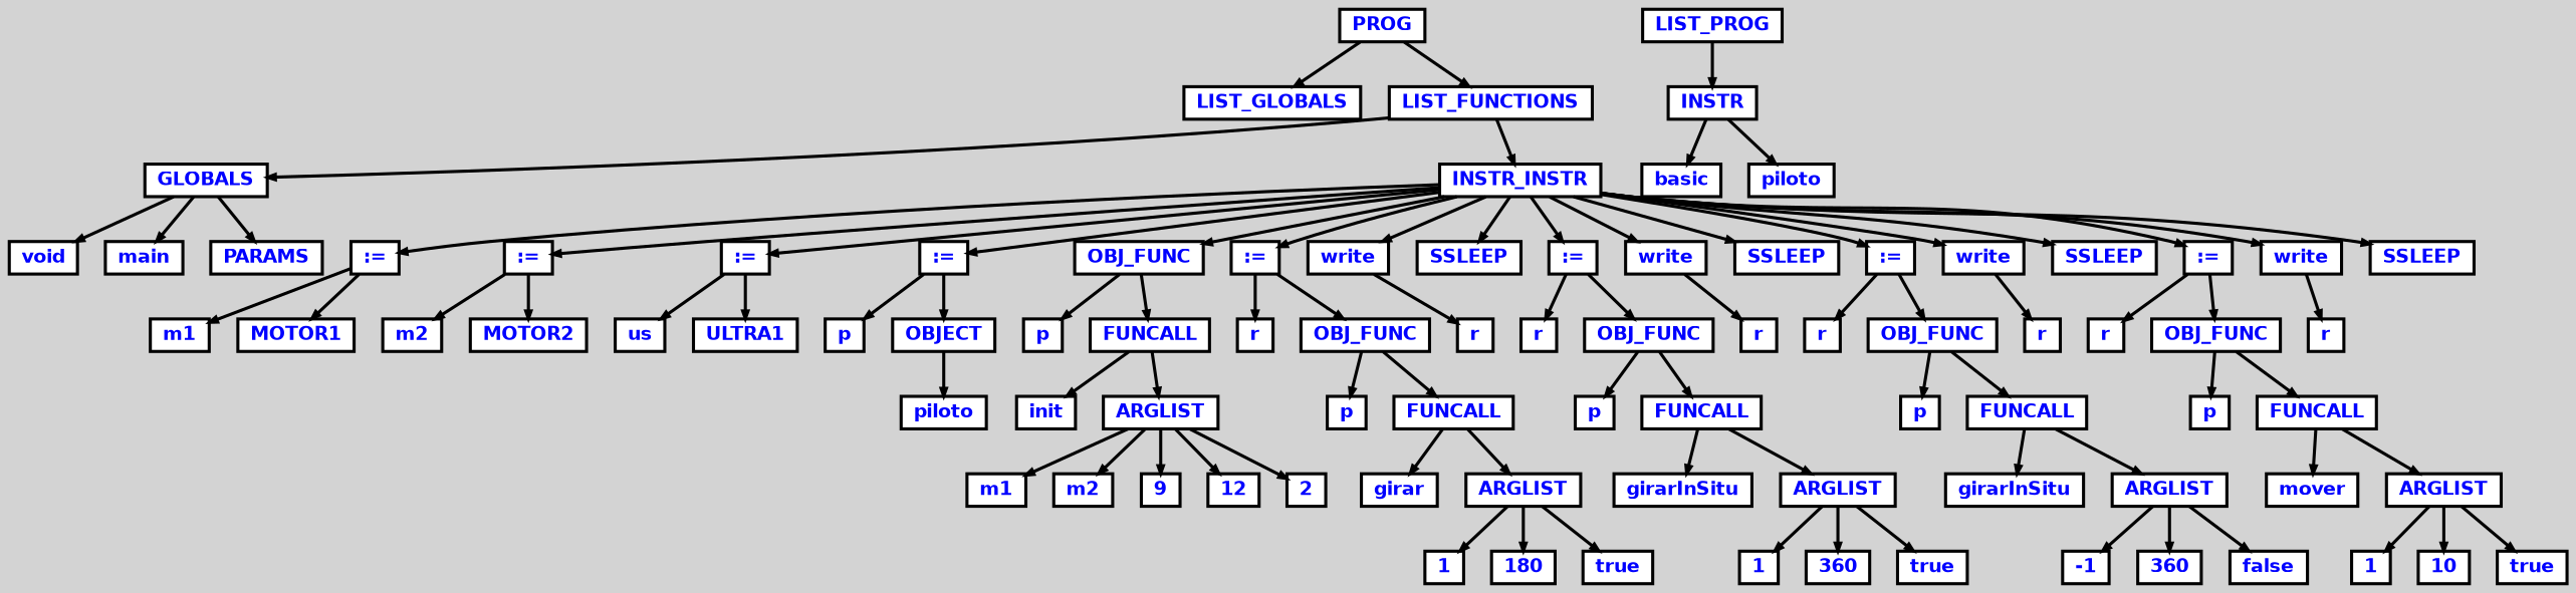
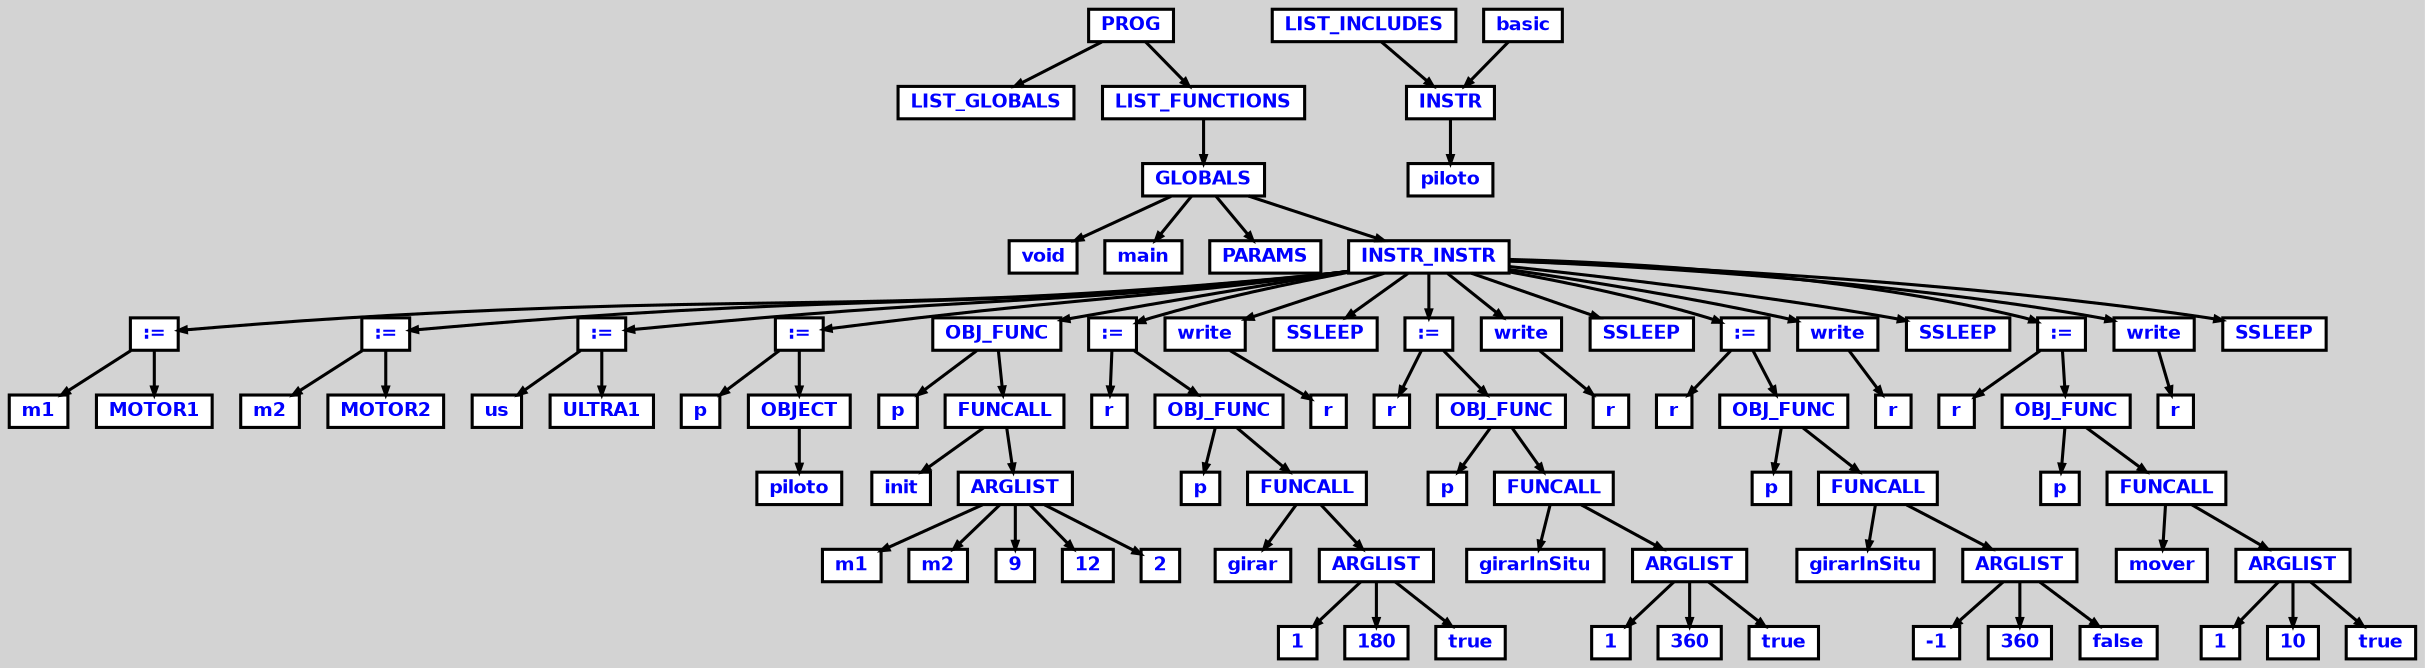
  digraph {
    bgcolor=lightgrey
    ordering=out
    ranksep=.4
    node [color=black fillcolor=white fixedsize=false fontcolor=blue fontname="Helvetica-bold" fontsize=12 shape=box style="filled, solid, bold"]
    edge [arrowsize=.5 color=black style=bold]
    n1 [height=.25 label=PROG width=.25]
    n2 [height=.25 label=LIST_GLOBALS width=.25]
    n3 [height=.25 label=LIST_FUNCTIONS width=.25]
-   n4 [height=.25 label=LIST_PROG width=.25]
+   n4 [height=.25 label=LIST_INCLUDES width=.25]
    n5 [height=.25 label=INSTR width=.25]
    n6 [height=.25 label=GLOBALS width=.25]
    n7 [height=.25 label=basic width=.25]
    n8 [height=.25 label=piloto width=.25]
    n9 [height=.25 label=void width=.25]
    n10 [height=.25 label=main width=.25]
    n11 [height=.25 label=PARAMS width=.25]
    n12 [height=.25 label=INSTR_INSTR width=.25]
    n13 [height=.25 label=":=" width=.25]
    n14 [height=.25 label=":=" width=.25]
    n15 [height=.25 label=":=" width=.25]
    n16 [height=.25 label=":=" width=.25]
    n17 [height=.25 label=OBJ_FUNC width=.25]
    n18 [height=.25 label=":=" width=.25]
    n19 [height=.25 label=write width=.25]
    n20 [height=.25 label=SSLEEP width=.25]
    n21 [height=.25 label=":=" width=.25]
    n22 [height=.25 label=write width=.25]
    n23 [height=.25 label=SSLEEP width=.25]
    n24 [height=.25 label=":=" width=.25]
    n25 [height=.25 label=write width=.25]
    n26 [height=.25 label=SSLEEP width=.25]
    n27 [height=.25 label=":=" width=.25]
    n28 [height=.25 label=write width=.25]
    n29 [height=.25 label=SSLEEP width=.25]
    n30 [height=.25 label=m1 width=.25]
    n31 [height=.25 label=MOTOR1 width=.25]
    n32 [height=.25 label=m2 width=.25]
    n33 [height=.25 label=MOTOR2 width=.25]
    n34 [height=.25 label=us width=.25]
    n35 [height=.25 label=ULTRA1 width=.25]
    n36 [height=.25 label=p width=.25]
    n37 [height=.25 label=OBJECT width=.25]
    n38 [height=.25 label=p width=.25]
    n39 [height=.25 label=FUNCALL width=.25]
    n40 [height=.25 label=r width=.25]
    n41 [height=.25 label=OBJ_FUNC width=.25]
    n42 [height=.25 label=r width=.25]
    n43 [height=.25 label=r width=.25]
    n44 [height=.25 label=OBJ_FUNC width=.25]
    n45 [height=.25 label=r width=.25]
    n46 [height=.25 label=r width=.25]
    n47 [height=.25 label=OBJ_FUNC width=.25]
    n48 [height=.25 label=r width=.25]
    n49 [height=.25 label=r width=.25]
    n50 [height=.25 label=OBJ_FUNC width=.25]
    n51 [height=.25 label=r width=.25]
    n52 [height=.25 label=piloto width=.25]
    n53 [height=.25 label=init width=.25]
    n54 [height=.25 label=ARGLIST width=.25]
    n55 [height=.25 label=m1 width=.25]
    n56 [height=.25 label=m2 width=.25]
    n57 [height=.25 label=9 width=.25]
    n58 [height=.25 label=12 width=.25]
    n59 [height=.25 label=2 width=.25]
    n60 [height=.25 label=p width=.25]
    n61 [height=.25 label=FUNCALL width=.25]
    n62 [height=.25 label=girar width=.25]
    n63 [height=.25 label=ARGLIST width=.25]
    n64 [height=.25 label=1 width=.25]
    n65 [height=.25 label=180 width=.25]
    n66 [height=.25 label=true width=.25]
    n67 [height=.25 label=p width=.25]
    n68 [height=.25 label=FUNCALL width=.25]
    n69 [height=.25 label=girarInSitu width=.25]
    n70 [height=.25 label=ARGLIST width=.25]
    n71 [height=.25 label=1 width=.25]
    n72 [height=.25 label=360 width=.25]
    n73 [height=.25 label=true width=.25]
    n74 [height=.25 label=p width=.25]
    n75 [height=.25 label=FUNCALL width=.25]
    n76 [height=.25 label=girarInSitu width=.25]
    n77 [height=.25 label=ARGLIST width=.25]
    n78 [height=.25 label=-1 width=.25]
    n79 [height=.25 label=360 width=.25]
    n80 [height=.25 label=false width=.25]
    n81 [height=.25 label=p width=.25]
    n82 [height=.25 label=FUNCALL width=.25]
    n83 [height=.25 label=mover width=.25]
    n84 [height=.25 label=ARGLIST width=.25]
    n85 [height=.25 label=1 width=.25]
    n86 [height=.25 label=10 width=.25]
    n87 [height=.25 label=true width=.25]
    n1 -> n2
    n1 -> n3
    n3 -> n6
    n4 -> n5
-   n5 -> n7
+   n7 -> n5
    n5 -> n8
    n6 -> n9
    n6 -> n10
    n6 -> n11
-   n3 -> n12
+   n6 -> n12
    n12 -> n13
    n12 -> n14
    n12 -> n15
    n12 -> n16
    n12 -> n17
    n12 -> n18
    n12 -> n19
    n12 -> n20
    n12 -> n21
    n12 -> n22
    n12 -> n23
    n12 -> n24
    n12 -> n25
    n12 -> n26
    n12 -> n27
    n12 -> n28
    n12 -> n29
    n13 -> n30
    n13 -> n31
    n14 -> n32
    n14 -> n33
    n15 -> n34
    n15 -> n35
    n16 -> n36
    n16 -> n37
    n17 -> n38
    n17 -> n39
    n18 -> n40
    n18 -> n41
    n19 -> n42
    n21 -> n43
    n21 -> n44
    n22 -> n45
    n24 -> n46
    n24 -> n47
    n25 -> n48
    n27 -> n49
    n27 -> n50
    n28 -> n51
    n37 -> n52
    n39 -> n53
    n39 -> n54
    n41 -> n60
    n41 -> n61
    n44 -> n67
    n44 -> n68
    n47 -> n74
    n47 -> n75
    n50 -> n81
    n50 -> n82
    n54 -> n55
    n54 -> n56
    n54 -> n57
    n54 -> n58
    n54 -> n59
    n61 -> n62
    n61 -> n63
    n63 -> n64
    n63 -> n65
    n63 -> n66
    n68 -> n69
    n68 -> n70
    n70 -> n71
    n70 -> n72
    n70 -> n73
    n75 -> n76
    n75 -> n77
    n77 -> n78
    n77 -> n79
    n77 -> n80
    n82 -> n83
    n82 -> n84
    n84 -> n85
    n84 -> n86
    n84 -> n87
  }
